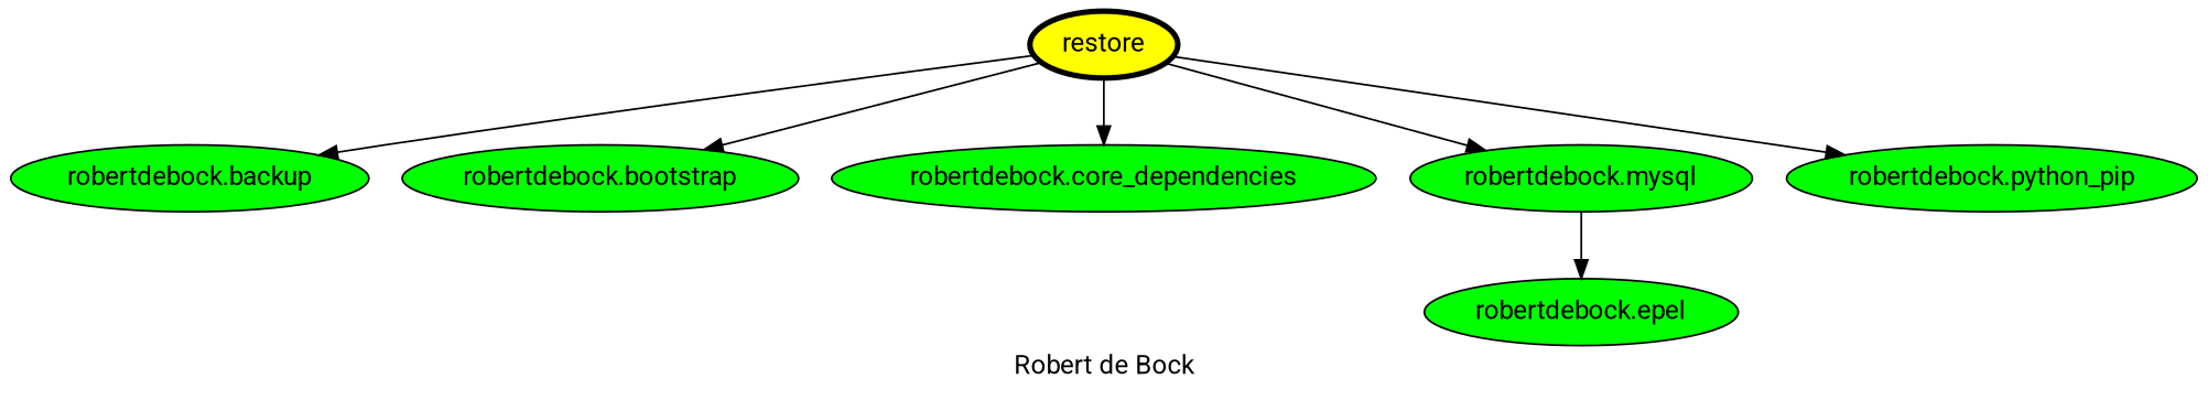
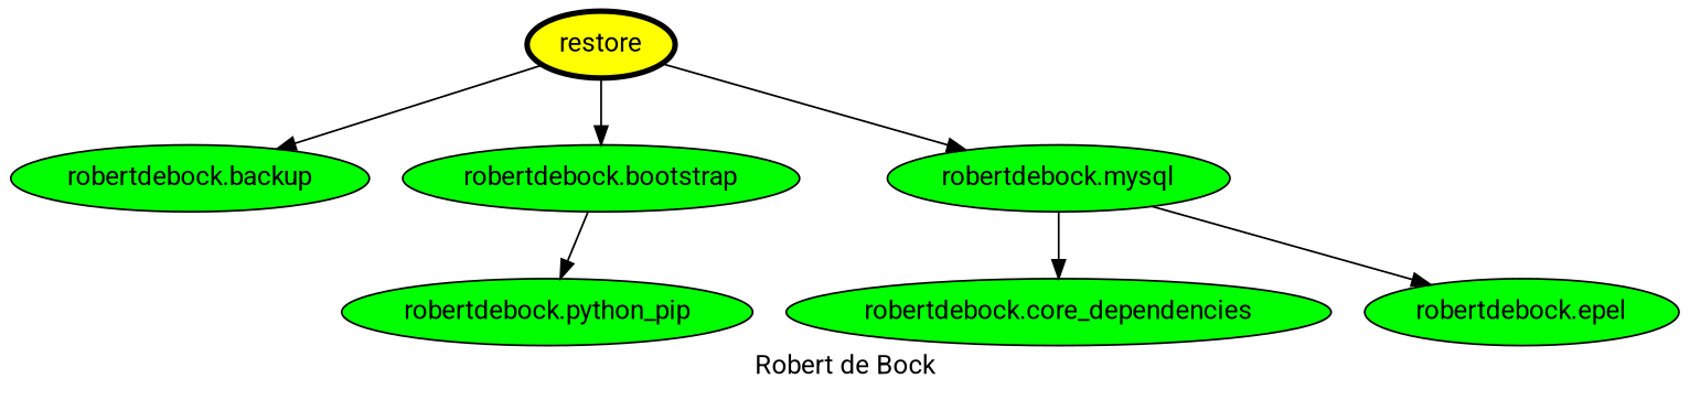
  digraph {
    fontname=Roboto
    label="Robert de Bock"
    node [fillcolor=green fontname=Roboto style=filled]
    edge [fontname=Roboto]
    restore [fillcolor=yellow penwidth=3]
    "robertdebock.backup"
    "robertdebock.bootstrap"
    "robertdebock.core_dependencies"
    "robertdebock.mysql"
    "robertdebock.python_pip"
    "robertdebock.epel"
    restore -> "robertdebock.backup"
    restore -> "robertdebock.bootstrap"
-   restore -> "robertdebock.core_dependencies"
+   "robertdebock.mysql" -> "robertdebock.core_dependencies"
    restore -> "robertdebock.mysql"
-   restore -> "robertdebock.python_pip"
+   "robertdebock.bootstrap" -> "robertdebock.python_pip"
    "robertdebock.mysql" -> "robertdebock.epel"
  }
